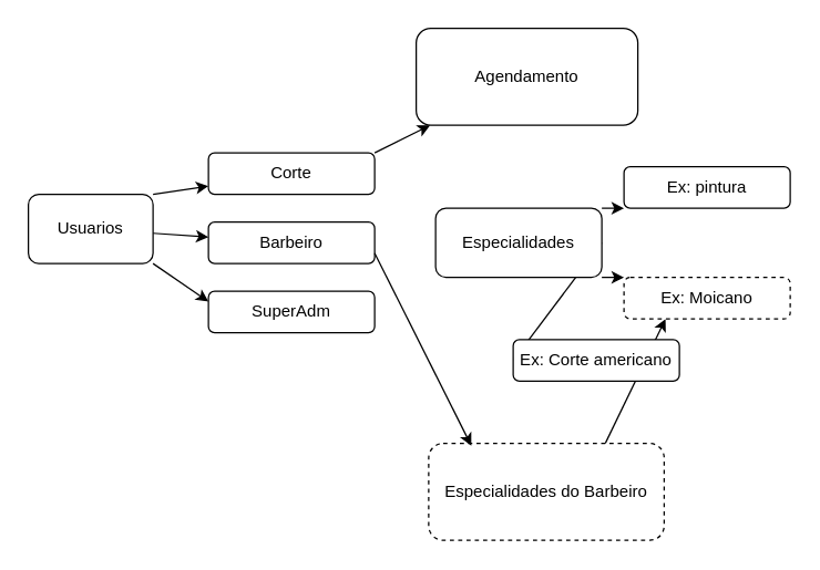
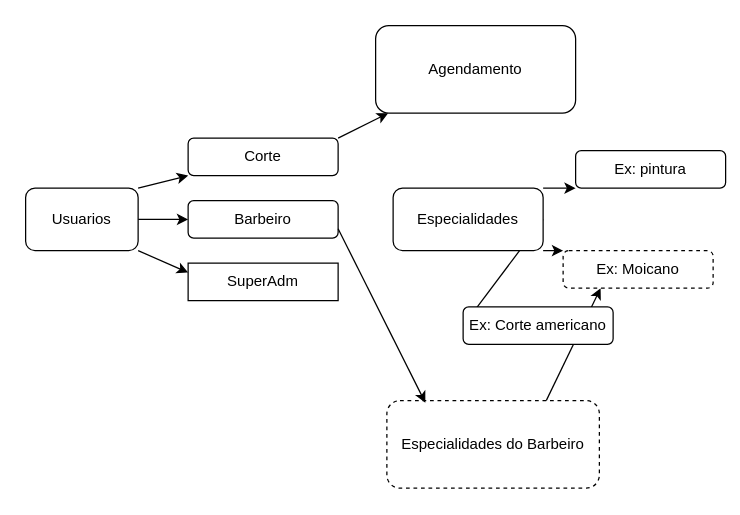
  <mxCell id="0" />
  <mxCell id="1" parent="0" />
  <mxCell id="2" style="edgeStyle=none;html=1;exitX=1;exitY=0;exitDx=0;exitDy=0;" edge="1" parent="1" source="5" target="16"><mxGeometry relative="1" as="geometry" /></mxCell>
  <mxCell id="3" value="" style="edgeStyle=none;html=1;" edge="1" parent="1" source="5" target="17"><mxGeometry relative="1" as="geometry" /></mxCell>
  <mxCell id="4" style="edgeStyle=none;html=1;exitX=1;exitY=1;exitDx=0;exitDy=0;entryX=0;entryY=0.25;entryDx=0;entryDy=0;" edge="1" parent="1" source="5" target="18"><mxGeometry relative="1" as="geometry" /></mxCell>
- <mxCell id="5" value="Usuarios" style="rounded=1;whiteSpace=wrap;html=1;" vertex="1" parent="1"><mxGeometry x="20" y="140" width="90" height="50" as="geometry" /></mxCell>
+ <mxCell id="5" value="Usuarios" style="rounded=1;whiteSpace=wrap;html=1;" vertex="1" parent="1"><mxGeometry x="20" y="150" width="90" height="50" as="geometry" /></mxCell>
  <mxCell id="6" value="Agendamento" style="rounded=1;whiteSpace=wrap;html=1;" vertex="1" parent="1"><mxGeometry x="300" y="20" width="160" height="70" as="geometry" /></mxCell>
  <mxCell id="7" style="edgeStyle=none;html=1;exitX=1;exitY=0;exitDx=0;exitDy=0;entryX=0;entryY=1;entryDx=0;entryDy=0;" edge="1" parent="1" source="12" target="21"><mxGeometry relative="1" as="geometry"><Array as="points" /></mxGeometry></mxCell>
  <mxCell id="8" style="edgeStyle=none;html=1;exitX=1;exitY=0.5;exitDx=0;exitDy=0;entryX=0;entryY=0.5;entryDx=0;entryDy=0;" edge="1" parent="1" source="12" target="20"><mxGeometry relative="1" as="geometry"><Array as="points" /></mxGeometry></mxCell>
  <mxCell id="9" style="edgeStyle=none;html=1;exitX=0;exitY=0.25;exitDx=0;exitDy=0;entryX=0;entryY=0.25;entryDx=0;entryDy=0;" edge="1" parent="1" source="19" target="19"><mxGeometry relative="1" as="geometry"><Array as="points"><mxPoint x="460" y="208" /></Array></mxGeometry></mxCell>
  <mxCell id="10" style="edgeStyle=none;html=1;exitX=0;exitY=0.5;exitDx=0;exitDy=0;" edge="1" parent="1" source="12"><mxGeometry relative="1" as="geometry"><mxPoint x="313.882" y="174.588" as="targetPoint" /></mxGeometry></mxCell>
  <mxCell id="11" style="edgeStyle=none;html=1;exitX=1;exitY=1;exitDx=0;exitDy=0;entryX=0;entryY=0;entryDx=0;entryDy=0;" edge="1" parent="1" source="12" target="19"><mxGeometry relative="1" as="geometry" /></mxCell>
  <mxCell id="12" value="Especialidades" style="rounded=1;whiteSpace=wrap;html=1;" vertex="1" parent="1"><mxGeometry x="314" y="150" width="120" height="50" as="geometry" /></mxCell>
  <mxCell id="13" style="edgeStyle=none;html=1;exitX=0.75;exitY=0;exitDx=0;exitDy=0;entryX=0.25;entryY=1;entryDx=0;entryDy=0;" edge="1" parent="1" source="14" target="19"><mxGeometry relative="1" as="geometry" /></mxCell>
  <mxCell id="14" value="Especialidades do Barbeiro" style="rounded=1;whiteSpace=wrap;html=1;dashed=1;" vertex="1" parent="1"><mxGeometry x="309" y="320" width="170" height="70" as="geometry" /></mxCell>
  <mxCell id="15" style="edgeStyle=none;html=1;exitX=1;exitY=0;exitDx=0;exitDy=0;" edge="1" parent="1" source="16"><mxGeometry relative="1" as="geometry"><mxPoint x="310" y="90" as="targetPoint" /></mxGeometry></mxCell>
  <mxCell id="16" value="Corte" style="rounded=1;whiteSpace=wrap;html=1;" vertex="1" parent="1"><mxGeometry x="150" y="110" width="120" height="30" as="geometry" /></mxCell>
  <mxCell id="17" value="Barbeiro" style="rounded=1;whiteSpace=wrap;html=1;" vertex="1" parent="1"><mxGeometry x="150" y="160" width="120" height="30" as="geometry" /></mxCell>
- <mxCell id="18" value="SuperAdm" style="rounded=1;whiteSpace=wrap;html=1;" vertex="1" parent="1"><mxGeometry x="150" y="210" width="120" height="30" as="geometry" /></mxCell>
+ <mxCell id="18" value="SuperAdm" style="whiteSpace=wrap;html=1;rounded=0;" vertex="1" parent="1"><mxGeometry x="150" y="210" width="120" height="30" as="geometry" /></mxCell>
  <mxCell id="19" value="Ex: Moicano" style="rounded=1;whiteSpace=wrap;html=1;dashed=1;" vertex="1" parent="1"><mxGeometry x="450" y="200" width="120" height="30" as="geometry" /></mxCell>
  <mxCell id="20" value="Ex: Corte americano" style="rounded=1;whiteSpace=wrap;html=1;" vertex="1" parent="1"><mxGeometry x="370" y="245" width="120" height="30" as="geometry" /></mxCell>
- <mxCell id="21" value="Ex: pintura" style="rounded=1;whiteSpace=wrap;html=1;" vertex="1" parent="1"><mxGeometry x="450" y="120" width="120" height="30" as="geometry" /></mxCell>
+ <mxCell id="21" value="Ex: pintura" style="rounded=1;whiteSpace=wrap;html=1;" vertex="1" parent="1"><mxGeometry x="460" y="120" width="120" height="30" as="geometry" /></mxCell>
  <mxCell id="22" style="edgeStyle=none;html=1;exitX=1;exitY=0.75;exitDx=0;exitDy=0;entryX=0.181;entryY=0.024;entryDx=0;entryDy=0;entryPerimeter=0;" edge="1" parent="1" source="17" target="14"><mxGeometry relative="1" as="geometry" /></mxCell>
